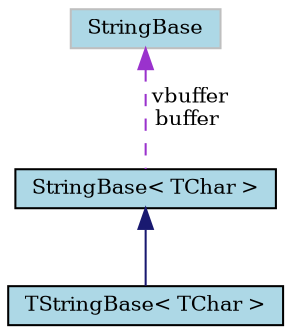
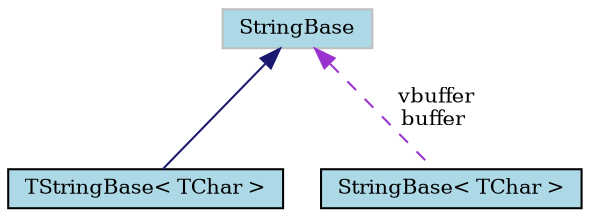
  digraph {
    fontname="DejaVu Serif"
    node [color=black fillcolor=lightblue fontname="DejaVu Serif" fontsize=10 shape=record style=filled]
    edge [dir=back fontname="DejaVu Serif" fontsize=10 labelfontname=Helvetica labelfontsize=10]
    n1 [fontcolor=black height=0.2 label="TStringBase\< TChar \>" width=0.4]
    n2 [height=0.2 label="StringBase\< TChar \>" width=0.4]
    n3 [color=grey75 height=0.2 label=StringBase width=0.4]
-   n2 -> n1 [color=midnightblue style=solid]
+   n3 -> n1 [color=midnightblue style=solid]
    n3 -> n2 [color=darkorchid3 label=" vbuffer\nbuffer" style=dashed]
  }
